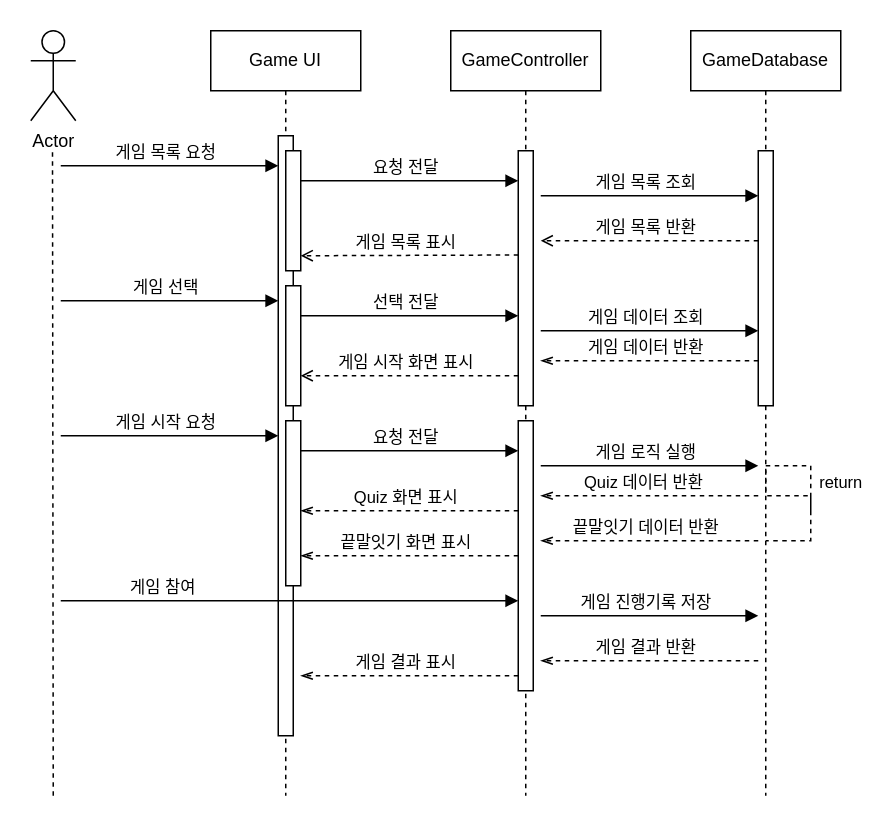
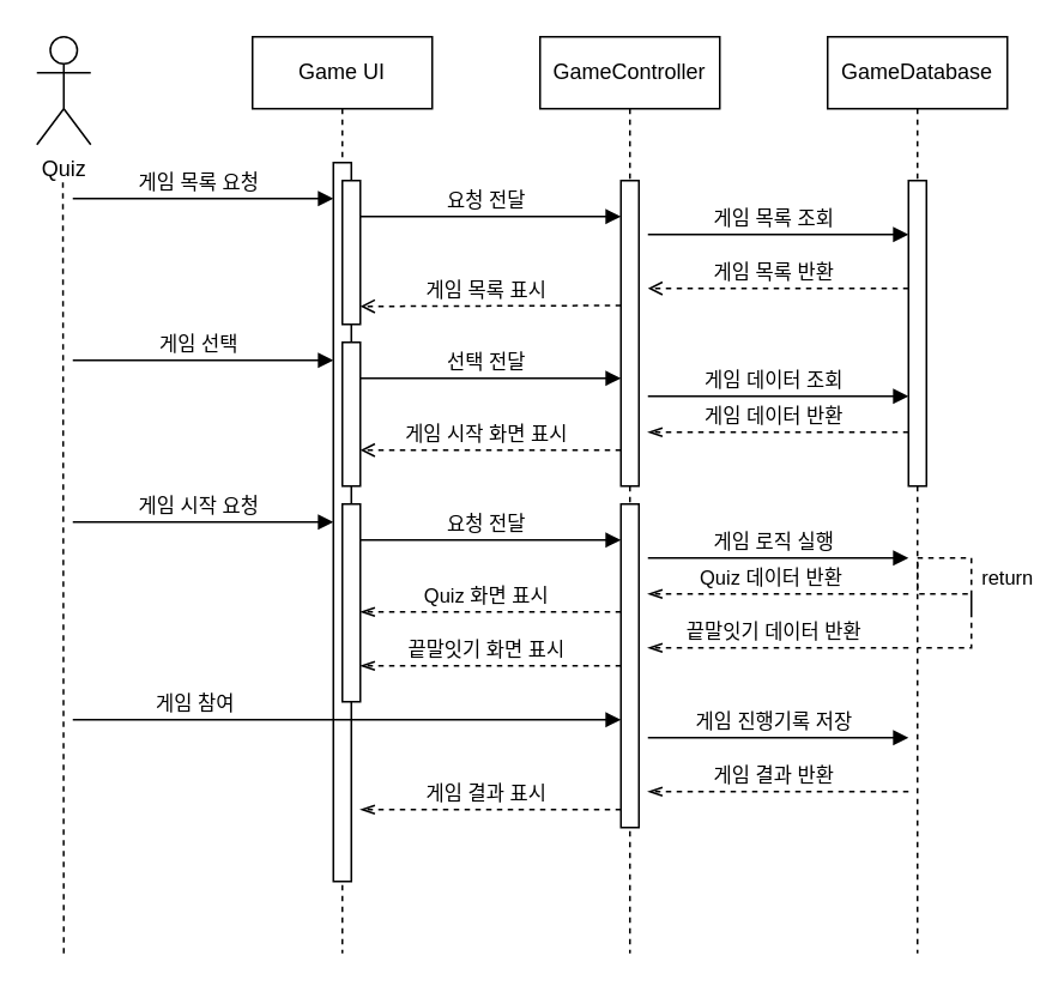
  <mxCell id="0" />
  <mxCell id="1" parent="0" />
  <mxCell id="2" value="Game UI" style="shape=umlLifeline;perimeter=lifelinePerimeter;whiteSpace=wrap;html=1;container=0;dropTarget=0;collapsible=0;recursiveResize=0;outlineConnect=0;portConstraint=eastwest;newEdgeStyle={&quot;edgeStyle&quot;:&quot;elbowEdgeStyle&quot;,&quot;elbow&quot;:&quot;vertical&quot;,&quot;curved&quot;:0,&quot;rounded&quot;:0};" parent="1" vertex="1"><mxGeometry x="140" y="20" width="100" height="510" as="geometry" /></mxCell>
  <mxCell id="3" value="" style="html=1;points=[];perimeter=orthogonalPerimeter;outlineConnect=0;targetShapes=umlLifeline;portConstraint=eastwest;newEdgeStyle={&quot;edgeStyle&quot;:&quot;elbowEdgeStyle&quot;,&quot;elbow&quot;:&quot;vertical&quot;,&quot;curved&quot;:0,&quot;rounded&quot;:0};" parent="2" vertex="1"><mxGeometry x="45" y="70" width="10" height="400" as="geometry" /></mxCell>
  <mxCell id="4" value="" style="html=1;points=[];perimeter=orthogonalPerimeter;outlineConnect=0;targetShapes=umlLifeline;portConstraint=eastwest;newEdgeStyle={&quot;edgeStyle&quot;:&quot;elbowEdgeStyle&quot;,&quot;elbow&quot;:&quot;vertical&quot;,&quot;curved&quot;:0,&quot;rounded&quot;:0};" parent="2" vertex="1"><mxGeometry x="50" y="80" width="10" height="80" as="geometry" /></mxCell>
  <mxCell id="5" value="" style="html=1;points=[];perimeter=orthogonalPerimeter;outlineConnect=0;targetShapes=umlLifeline;portConstraint=eastwest;newEdgeStyle={&quot;edgeStyle&quot;:&quot;elbowEdgeStyle&quot;,&quot;elbow&quot;:&quot;vertical&quot;,&quot;curved&quot;:0,&quot;rounded&quot;:0};" vertex="1" parent="2"><mxGeometry x="50" y="170" width="10" height="80" as="geometry" /></mxCell>
  <mxCell id="6" value="" style="html=1;points=[];perimeter=orthogonalPerimeter;outlineConnect=0;targetShapes=umlLifeline;portConstraint=eastwest;newEdgeStyle={&quot;edgeStyle&quot;:&quot;elbowEdgeStyle&quot;,&quot;elbow&quot;:&quot;vertical&quot;,&quot;curved&quot;:0,&quot;rounded&quot;:0};" vertex="1" parent="2"><mxGeometry x="50" y="260" width="10" height="110" as="geometry" /></mxCell>
  <mxCell id="7" value="GameController" style="shape=umlLifeline;perimeter=lifelinePerimeter;whiteSpace=wrap;html=1;container=0;dropTarget=0;collapsible=0;recursiveResize=0;outlineConnect=0;portConstraint=eastwest;newEdgeStyle={&quot;edgeStyle&quot;:&quot;elbowEdgeStyle&quot;,&quot;elbow&quot;:&quot;vertical&quot;,&quot;curved&quot;:0,&quot;rounded&quot;:0};" parent="1" vertex="1"><mxGeometry x="300" y="20" width="100" height="510" as="geometry" /></mxCell>
  <mxCell id="8" value="" style="html=1;points=[];perimeter=orthogonalPerimeter;outlineConnect=0;targetShapes=umlLifeline;portConstraint=eastwest;newEdgeStyle={&quot;edgeStyle&quot;:&quot;elbowEdgeStyle&quot;,&quot;elbow&quot;:&quot;vertical&quot;,&quot;curved&quot;:0,&quot;rounded&quot;:0};" parent="7" vertex="1"><mxGeometry x="45" y="80" width="10" height="170" as="geometry" /></mxCell>
  <mxCell id="9" value="" style="html=1;points=[];perimeter=orthogonalPerimeter;outlineConnect=0;targetShapes=umlLifeline;portConstraint=eastwest;newEdgeStyle={&quot;edgeStyle&quot;:&quot;elbowEdgeStyle&quot;,&quot;elbow&quot;:&quot;vertical&quot;,&quot;curved&quot;:0,&quot;rounded&quot;:0};" vertex="1" parent="7"><mxGeometry x="45" y="260" width="10" height="180" as="geometry" /></mxCell>
  <mxCell id="10" value="게임 목록 요청" style="html=1;verticalAlign=bottom;endArrow=block;edgeStyle=elbowEdgeStyle;elbow=vertical;curved=0;rounded=0;" parent="1" target="3" edge="1"><mxGeometry x="0.474" relative="1" as="geometry"><mxPoint x="180" y="110" as="sourcePoint" /><Array as="points"><mxPoint x="40" y="110" /></Array><mxPoint x="170" y="110" as="targetPoint" /><mxPoint as="offset" /></mxGeometry></mxCell>
  <mxCell id="11" value="return" style="html=1;verticalAlign=bottom;endArrow=none;dashed=1;endSize=8;elbow=vertical;rounded=0;edgeStyle=orthogonalEdgeStyle;endFill=0;startFill=0;" parent="1" edge="1"><mxGeometry x="0.294" y="20" relative="1" as="geometry"><mxPoint x="510" y="360" as="targetPoint" /><Array as="points"><mxPoint x="540" y="330" /><mxPoint x="510" y="330" /><mxPoint x="510" y="310" /><mxPoint x="540" y="310" /><mxPoint x="540" y="360" /></Array><mxPoint x="540" y="340" as="sourcePoint" /><mxPoint as="offset" /></mxGeometry></mxCell>
- <mxCell id="12" value="Actor" style="shape=umlActor;verticalLabelPosition=bottom;verticalAlign=top;html=1;outlineConnect=0;" vertex="1" parent="1"><mxGeometry x="20" y="20" width="30" height="60" as="geometry" /></mxCell>
+ <mxCell id="12" value="Quiz" style="shape=umlActor;verticalLabelPosition=bottom;verticalAlign=top;html=1;outlineConnect=0;" vertex="1" parent="1"><mxGeometry x="20" y="20" width="30" height="60" as="geometry" /></mxCell>
  <mxCell id="13" value="" style="endArrow=none;dashed=1;html=1;rounded=0;" edge="1" parent="1"><mxGeometry width="50" height="50" relative="1" as="geometry"><mxPoint x="35" y="530" as="sourcePoint" /><mxPoint x="34.5" y="100" as="targetPoint" /></mxGeometry></mxCell>
  <mxCell id="14" value="GameDatabase" style="shape=umlLifeline;perimeter=lifelinePerimeter;whiteSpace=wrap;html=1;container=0;dropTarget=0;collapsible=0;recursiveResize=0;outlineConnect=0;portConstraint=eastwest;newEdgeStyle={&quot;edgeStyle&quot;:&quot;elbowEdgeStyle&quot;,&quot;elbow&quot;:&quot;vertical&quot;,&quot;curved&quot;:0,&quot;rounded&quot;:0};" vertex="1" parent="1"><mxGeometry x="460" y="20" width="100" height="510" as="geometry" /></mxCell>
  <mxCell id="15" value="" style="html=1;points=[];perimeter=orthogonalPerimeter;outlineConnect=0;targetShapes=umlLifeline;portConstraint=eastwest;newEdgeStyle={&quot;edgeStyle&quot;:&quot;elbowEdgeStyle&quot;,&quot;elbow&quot;:&quot;vertical&quot;,&quot;curved&quot;:0,&quot;rounded&quot;:0};" vertex="1" parent="14"><mxGeometry x="45" y="80" width="10" height="170" as="geometry" /></mxCell>
  <mxCell id="16" value="요청 전달" style="html=1;verticalAlign=bottom;endArrow=block;edgeStyle=elbowEdgeStyle;elbow=vertical;curved=0;rounded=0;" edge="1" parent="1"><mxGeometry x="0.474" relative="1" as="geometry"><mxPoint x="340" y="120" as="sourcePoint" /><Array as="points"><mxPoint x="200" y="120" /></Array><mxPoint x="345" y="120" as="targetPoint" /><mxPoint as="offset" /></mxGeometry></mxCell>
  <mxCell id="17" value="게임 목록 조회" style="html=1;verticalAlign=bottom;endArrow=block;edgeStyle=elbowEdgeStyle;elbow=vertical;curved=0;rounded=0;" edge="1" parent="1"><mxGeometry x="0.474" relative="1" as="geometry"><mxPoint x="500" y="130" as="sourcePoint" /><Array as="points"><mxPoint x="360" y="130" /></Array><mxPoint x="505" y="130" as="targetPoint" /><mxPoint as="offset" /></mxGeometry></mxCell>
  <mxCell id="18" value="게임 목록 반환" style="html=1;verticalAlign=bottom;endArrow=open;edgeStyle=elbowEdgeStyle;elbow=vertical;curved=0;rounded=0;dashed=1;endFill=0;" edge="1" parent="1"><mxGeometry x="0.035" relative="1" as="geometry"><mxPoint x="505" y="160" as="sourcePoint" /><Array as="points" /><mxPoint x="360" y="160" as="targetPoint" /><mxPoint as="offset" /></mxGeometry></mxCell>
  <mxCell id="19" value="게임 목록 표시" style="html=1;verticalAlign=bottom;endArrow=open;edgeStyle=elbowEdgeStyle;elbow=vertical;curved=0;rounded=0;dashed=1;endFill=0;" edge="1" parent="1"><mxGeometry x="0.035" relative="1" as="geometry"><mxPoint x="345" y="169.5" as="sourcePoint" /><Array as="points" /><mxPoint x="200" y="169.5" as="targetPoint" /><mxPoint as="offset" /></mxGeometry></mxCell>
  <mxCell id="20" value="게임 선택" style="html=1;verticalAlign=bottom;endArrow=block;edgeStyle=elbowEdgeStyle;elbow=vertical;curved=0;rounded=0;" edge="1" parent="1"><mxGeometry x="0.474" relative="1" as="geometry"><mxPoint x="180" y="200" as="sourcePoint" /><Array as="points"><mxPoint x="40" y="200" /></Array><mxPoint x="185" y="200" as="targetPoint" /><mxPoint as="offset" /></mxGeometry></mxCell>
  <mxCell id="21" value="선택 전달" style="html=1;verticalAlign=bottom;endArrow=block;edgeStyle=elbowEdgeStyle;elbow=vertical;curved=0;rounded=0;" edge="1" parent="1"><mxGeometry x="0.474" relative="1" as="geometry"><mxPoint x="340" y="210" as="sourcePoint" /><Array as="points"><mxPoint x="200" y="210" /></Array><mxPoint x="345" y="210" as="targetPoint" /><mxPoint as="offset" /></mxGeometry></mxCell>
  <mxCell id="22" value="게임 데이터 조회" style="html=1;verticalAlign=bottom;endArrow=block;edgeStyle=elbowEdgeStyle;elbow=vertical;curved=0;rounded=0;" edge="1" parent="1"><mxGeometry x="0.474" relative="1" as="geometry"><mxPoint x="500" y="220" as="sourcePoint" /><Array as="points"><mxPoint x="360" y="220" /></Array><mxPoint x="505" y="220" as="targetPoint" /><mxPoint as="offset" /></mxGeometry></mxCell>
  <mxCell id="23" value="게임 데이터 반환" style="html=1;verticalAlign=bottom;endArrow=openThin;edgeStyle=elbowEdgeStyle;elbow=vertical;curved=0;rounded=0;dashed=1;endFill=0;" edge="1" parent="1"><mxGeometry x="0.035" relative="1" as="geometry"><mxPoint x="505" y="240" as="sourcePoint" /><Array as="points" /><mxPoint x="360" y="240" as="targetPoint" /><mxPoint as="offset" /></mxGeometry></mxCell>
  <mxCell id="24" value="게임 시작 화면 표시" style="html=1;verticalAlign=bottom;endArrow=open;edgeStyle=elbowEdgeStyle;elbow=vertical;curved=0;rounded=0;endFill=0;dashed=1;" edge="1" parent="1"><mxGeometry x="0.035" relative="1" as="geometry"><mxPoint x="345" y="250" as="sourcePoint" /><Array as="points" /><mxPoint x="200" y="250" as="targetPoint" /><mxPoint as="offset" /></mxGeometry></mxCell>
  <mxCell id="25" value="게임 시작 요청" style="html=1;verticalAlign=bottom;endArrow=block;edgeStyle=elbowEdgeStyle;elbow=vertical;curved=0;rounded=0;" edge="1" parent="1"><mxGeometry x="0.474" relative="1" as="geometry"><mxPoint x="180" y="290" as="sourcePoint" /><Array as="points"><mxPoint x="40" y="290" /></Array><mxPoint x="185" y="290" as="targetPoint" /><mxPoint as="offset" /></mxGeometry></mxCell>
  <mxCell id="26" value="요청 전달" style="html=1;verticalAlign=bottom;endArrow=block;edgeStyle=elbowEdgeStyle;elbow=vertical;curved=0;rounded=0;" edge="1" parent="1"><mxGeometry x="0.474" relative="1" as="geometry"><mxPoint x="340" y="300" as="sourcePoint" /><Array as="points"><mxPoint x="200" y="300" /></Array><mxPoint x="345" y="300" as="targetPoint" /><mxPoint as="offset" /></mxGeometry></mxCell>
  <mxCell id="27" value="게임 로직 실행" style="html=1;verticalAlign=bottom;endArrow=block;edgeStyle=elbowEdgeStyle;elbow=vertical;curved=0;rounded=0;" edge="1" parent="1"><mxGeometry x="0.474" relative="1" as="geometry"><mxPoint x="500" y="310" as="sourcePoint" /><Array as="points"><mxPoint x="360" y="310" /></Array><mxPoint x="505" y="310" as="targetPoint" /><mxPoint as="offset" /></mxGeometry></mxCell>
  <mxCell id="28" value="Quiz 데이터 반환&amp;nbsp;" style="html=1;verticalAlign=bottom;endArrow=openThin;edgeStyle=elbowEdgeStyle;elbow=vertical;curved=0;rounded=0;dashed=1;endFill=0;" edge="1" parent="1"><mxGeometry x="0.036" relative="1" as="geometry"><mxPoint x="505" y="330" as="sourcePoint" /><Array as="points" /><mxPoint x="360" y="330" as="targetPoint" /><mxPoint as="offset" /></mxGeometry></mxCell>
  <mxCell id="29" value="Quiz 화면 표시" style="html=1;verticalAlign=bottom;endArrow=openThin;edgeStyle=elbowEdgeStyle;elbow=vertical;curved=0;rounded=0;dashed=1;endFill=0;" edge="1" parent="1"><mxGeometry x="0.036" relative="1" as="geometry"><mxPoint x="345" y="340" as="sourcePoint" /><Array as="points" /><mxPoint x="200" y="340" as="targetPoint" /><mxPoint as="offset" /></mxGeometry></mxCell>
  <mxCell id="30" value="끝말잇기 데이터 반환" style="html=1;verticalAlign=bottom;endArrow=openThin;edgeStyle=elbowEdgeStyle;elbow=vertical;curved=0;rounded=0;dashed=1;endFill=0;" edge="1" parent="1"><mxGeometry x="0.036" relative="1" as="geometry"><mxPoint x="505" y="360" as="sourcePoint" /><Array as="points" /><mxPoint x="360" y="360" as="targetPoint" /><mxPoint as="offset" /></mxGeometry></mxCell>
  <mxCell id="31" value="게임 진행기록 저장" style="html=1;verticalAlign=bottom;endArrow=block;edgeStyle=elbowEdgeStyle;elbow=vertical;curved=0;rounded=0;" edge="1" parent="1"><mxGeometry x="0.474" relative="1" as="geometry"><mxPoint x="500" y="410" as="sourcePoint" /><Array as="points"><mxPoint x="360" y="410" /></Array><mxPoint x="505" y="410" as="targetPoint" /><mxPoint as="offset" /></mxGeometry></mxCell>
  <mxCell id="32" value="끝말잇기 화면 표시" style="html=1;verticalAlign=bottom;endArrow=openThin;edgeStyle=elbowEdgeStyle;elbow=vertical;curved=0;rounded=0;dashed=1;endFill=0;" edge="1" parent="1"><mxGeometry x="0.036" relative="1" as="geometry"><mxPoint x="345" y="370" as="sourcePoint" /><Array as="points" /><mxPoint x="200" y="370" as="targetPoint" /><mxPoint as="offset" /></mxGeometry></mxCell>
  <mxCell id="33" value="게임 참여" style="html=1;verticalAlign=bottom;endArrow=block;edgeStyle=elbowEdgeStyle;elbow=vertical;curved=0;rounded=0;" edge="1" parent="1" target="9"><mxGeometry x="-0.066" relative="1" as="geometry"><mxPoint x="180" y="400" as="sourcePoint" /><Array as="points"><mxPoint x="40" y="400" /></Array><mxPoint x="340" y="400" as="targetPoint" /><mxPoint as="offset" /></mxGeometry></mxCell>
  <mxCell id="34" value="게임 결과 반환" style="html=1;verticalAlign=bottom;endArrow=openThin;edgeStyle=elbowEdgeStyle;elbow=vertical;curved=0;rounded=0;dashed=1;endFill=0;" edge="1" parent="1"><mxGeometry x="0.036" relative="1" as="geometry"><mxPoint x="505" y="440" as="sourcePoint" /><Array as="points" /><mxPoint x="360" y="440" as="targetPoint" /><mxPoint as="offset" /></mxGeometry></mxCell>
  <mxCell id="35" value="게임 결과 표시" style="html=1;verticalAlign=bottom;endArrow=openThin;edgeStyle=elbowEdgeStyle;elbow=vertical;curved=0;rounded=0;dashed=1;endFill=0;" edge="1" parent="1"><mxGeometry x="0.036" relative="1" as="geometry"><mxPoint x="345" y="450" as="sourcePoint" /><Array as="points" /><mxPoint x="200" y="450" as="targetPoint" /><mxPoint as="offset" /></mxGeometry></mxCell>
